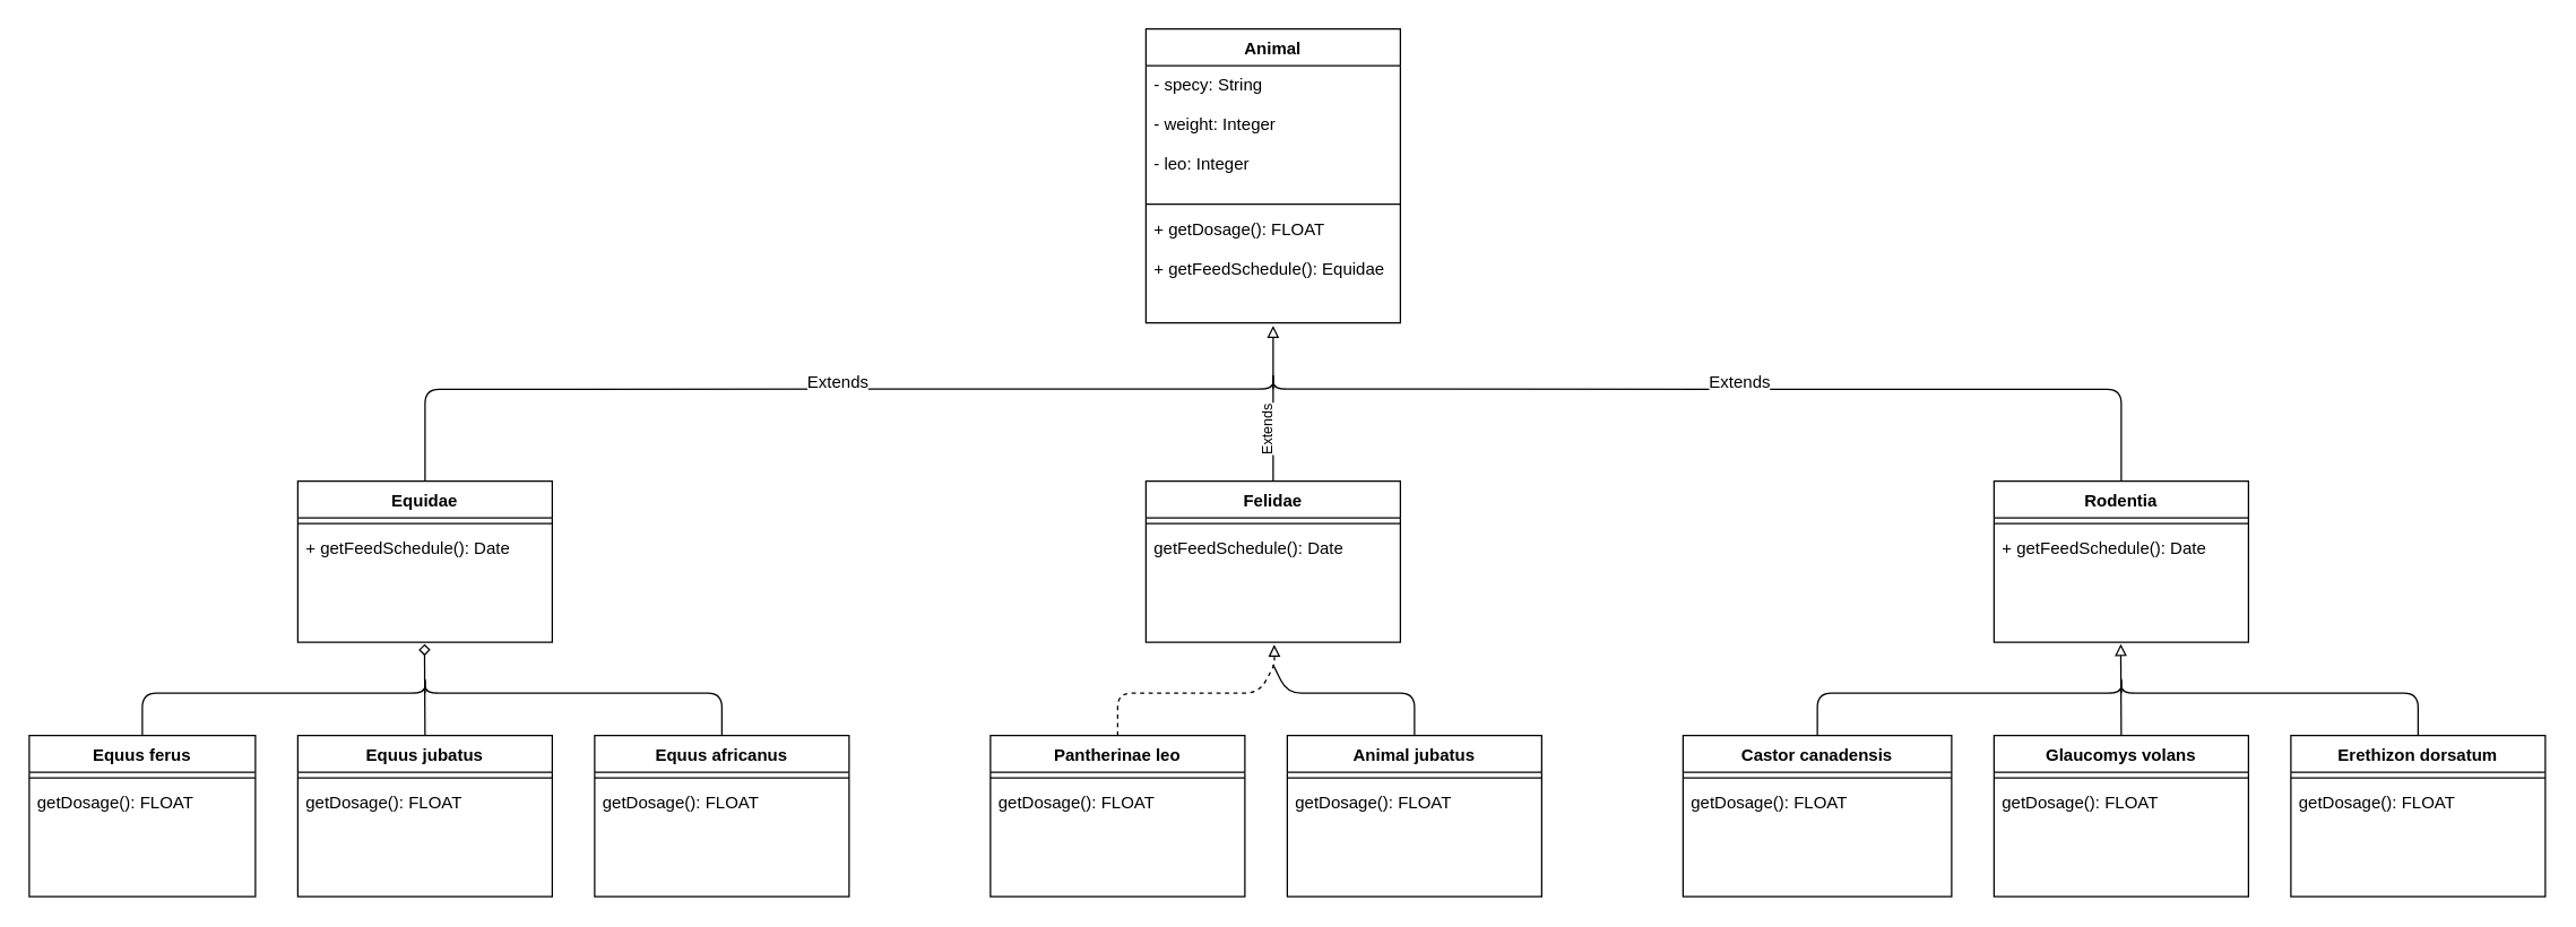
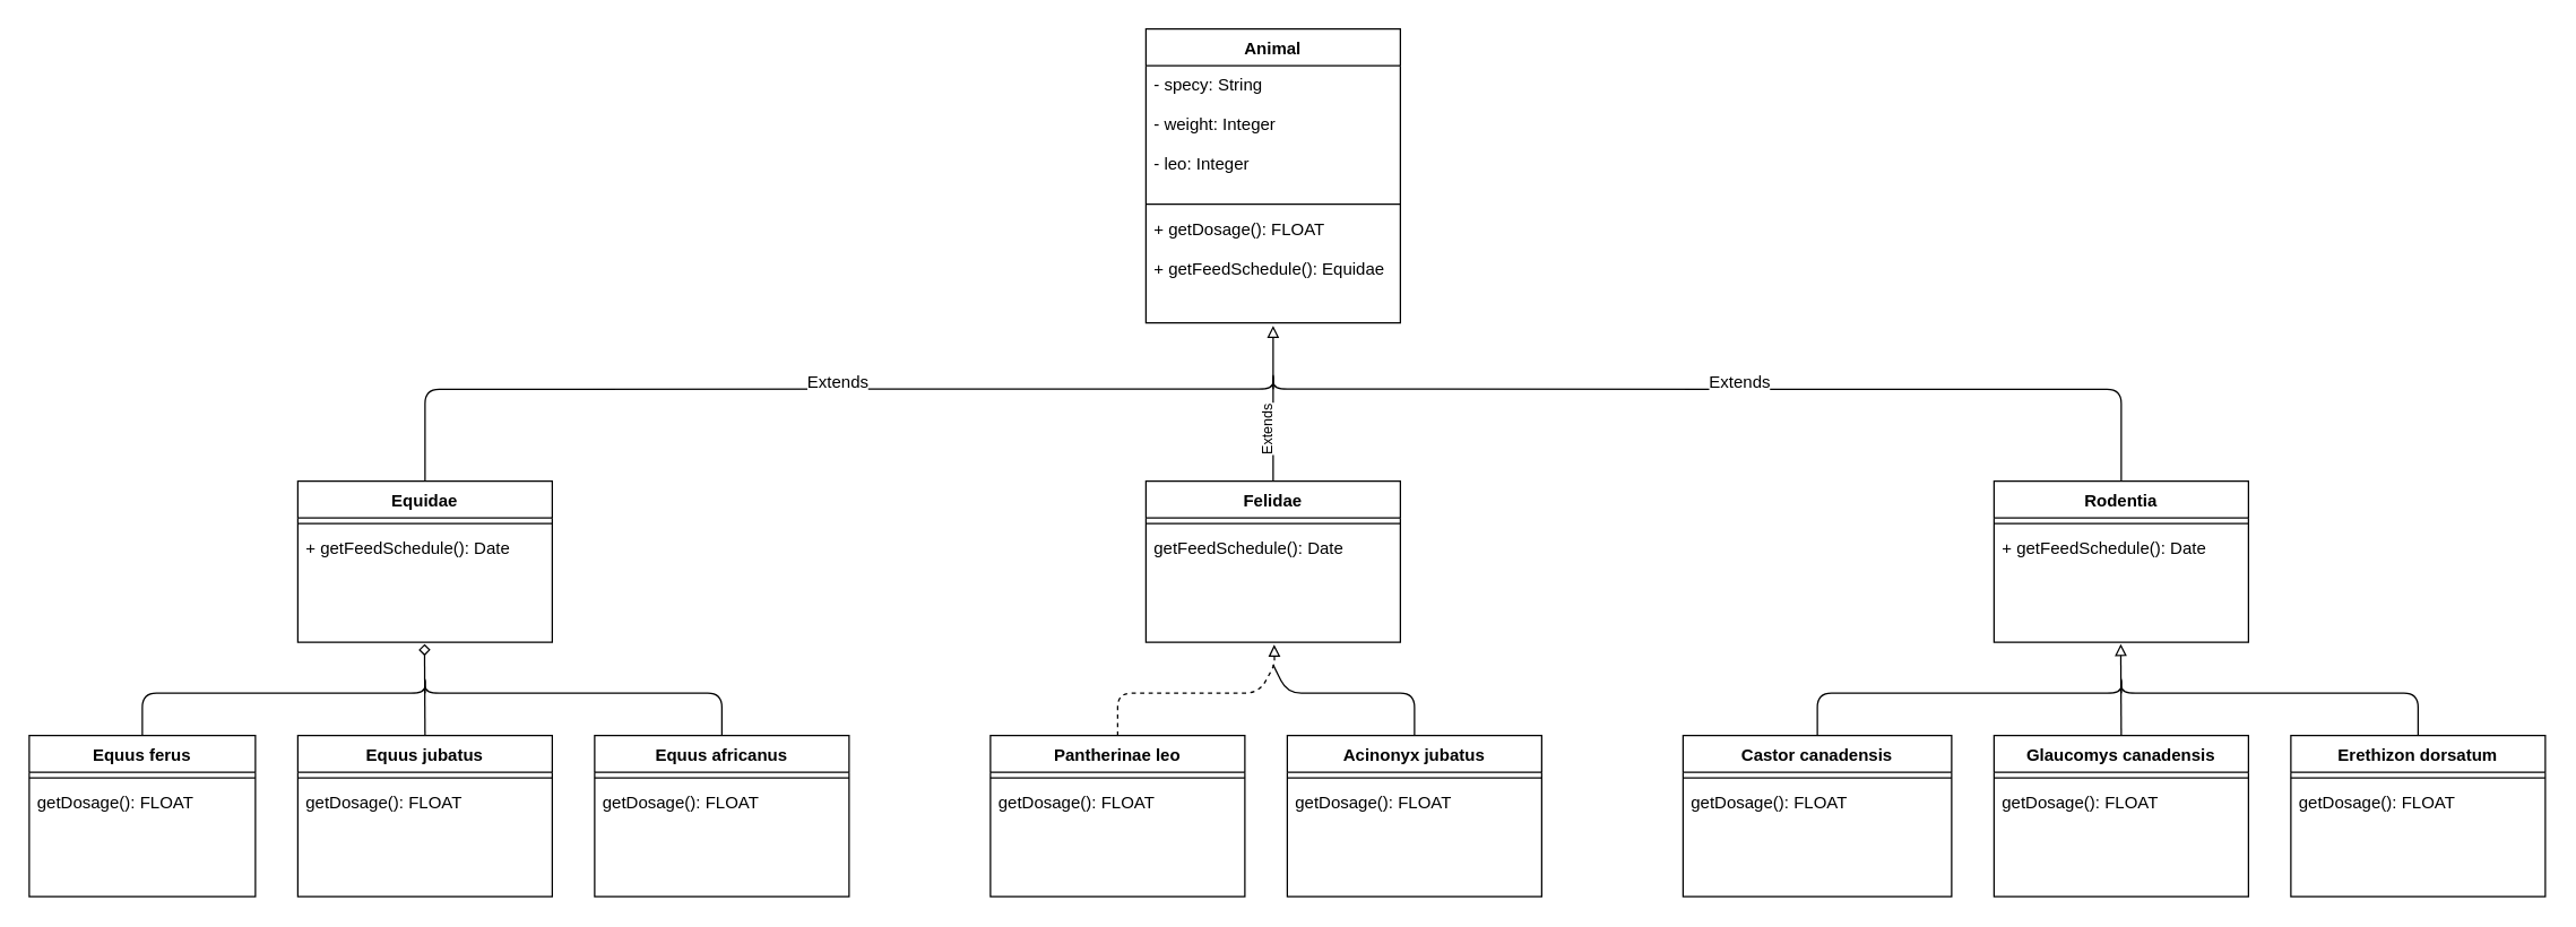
  <mxCell id="0" />
  <mxCell id="1" parent="0" />
  <mxCell id="2" value="Animal" style="swimlane;fontStyle=1;align=center;verticalAlign=top;childLayout=stackLayout;horizontal=1;startSize=26;horizontalStack=0;resizeParent=1;resizeParentMax=0;resizeLast=0;collapsible=1;marginBottom=0;labelBackgroundColor=none;fontSize=12;" parent="1" vertex="1"><mxGeometry x="810" y="20" width="180" height="208" as="geometry" /></mxCell>
  <mxCell id="3" value="- specy: String&#10;&#10;- weight: Integer&#10;&#10;- leo: Integer" style="text;strokeColor=none;fillColor=none;align=left;verticalAlign=top;spacingLeft=4;spacingRight=4;overflow=hidden;rotatable=0;points=[[0,0.5],[1,0.5]];portConstraint=eastwest;" parent="2" vertex="1"><mxGeometry y="26" width="180" height="94" as="geometry" /></mxCell>
  <mxCell id="4" value="" style="line;strokeWidth=1;fillColor=none;align=left;verticalAlign=middle;spacingTop=-1;spacingLeft=3;spacingRight=3;rotatable=0;labelPosition=right;points=[];portConstraint=eastwest;" parent="2" vertex="1"><mxGeometry y="120" width="180" height="8" as="geometry" /></mxCell>
  <mxCell id="5" value="+ getDosage(): FLOAT&#10;&#10;+ getFeedSchedule(): Equidae" style="text;strokeColor=none;fillColor=none;align=left;verticalAlign=top;spacingLeft=4;spacingRight=4;overflow=hidden;rotatable=0;points=[[0,0.5],[1,0.5]];portConstraint=eastwest;" parent="2" vertex="1"><mxGeometry y="128" width="180" height="80" as="geometry" /></mxCell>
  <mxCell id="6" value="Felidae" style="swimlane;fontStyle=1;align=center;verticalAlign=top;childLayout=stackLayout;horizontal=1;startSize=26;horizontalStack=0;resizeParent=1;resizeParentMax=0;resizeLast=0;collapsible=1;marginBottom=0;labelBackgroundColor=none;fontSize=12;" parent="1" vertex="1"><mxGeometry x="810" y="340" width="180" height="114" as="geometry" /></mxCell>
  <mxCell id="7" value="" style="line;strokeWidth=1;fillColor=none;align=left;verticalAlign=middle;spacingTop=-1;spacingLeft=3;spacingRight=3;rotatable=0;labelPosition=right;points=[];portConstraint=eastwest;" parent="6" vertex="1"><mxGeometry y="26" width="180" height="8" as="geometry" /></mxCell>
  <mxCell id="8" value="getFeedSchedule(): Date" style="text;strokeColor=none;fillColor=none;align=left;verticalAlign=top;spacingLeft=4;spacingRight=4;overflow=hidden;rotatable=0;points=[[0,0.5],[1,0.5]];portConstraint=eastwest;" parent="6" vertex="1"><mxGeometry y="34" width="180" height="80" as="geometry" /></mxCell>
  <mxCell id="9" value="Equidae" style="swimlane;fontStyle=1;align=center;verticalAlign=top;childLayout=stackLayout;horizontal=1;startSize=26;horizontalStack=0;resizeParent=1;resizeParentMax=0;resizeLast=0;collapsible=1;marginBottom=0;labelBackgroundColor=none;fontSize=12;" parent="1" vertex="1"><mxGeometry x="210" y="340" width="180" height="114" as="geometry" /></mxCell>
  <mxCell id="10" value="" style="line;strokeWidth=1;fillColor=none;align=left;verticalAlign=middle;spacingTop=-1;spacingLeft=3;spacingRight=3;rotatable=0;labelPosition=right;points=[];portConstraint=eastwest;" parent="9" vertex="1"><mxGeometry y="26" width="180" height="8" as="geometry" /></mxCell>
  <mxCell id="11" value="+ getFeedSchedule(): Date" style="text;strokeColor=none;fillColor=none;align=left;verticalAlign=top;spacingLeft=4;spacingRight=4;overflow=hidden;rotatable=0;points=[[0,0.5],[1,0.5]];portConstraint=eastwest;" parent="9" vertex="1"><mxGeometry y="34" width="180" height="80" as="geometry" /></mxCell>
  <mxCell id="12" style="rounded=1;orthogonalLoop=1;jettySize=auto;elbow=vertical;html=1;fontSize=12;endArrow=none;endFill=0;strokeColor=#000000;exitX=0.5;exitY=0;exitDx=0;exitDy=0;" parent="1" source="13" edge="1"><mxGeometry relative="1" as="geometry"><mxPoint x="300" y="490" as="targetPoint" /><Array as="points"><mxPoint x="100" y="490" /><mxPoint x="300" y="490" /><mxPoint x="300" y="480" /></Array></mxGeometry></mxCell>
  <mxCell id="13" value="Equus ferus" style="swimlane;fontStyle=1;align=center;verticalAlign=top;childLayout=stackLayout;horizontal=1;startSize=26;horizontalStack=0;resizeParent=1;resizeParentMax=0;resizeLast=0;collapsible=1;marginBottom=0;labelBackgroundColor=none;fontSize=12;" parent="1" vertex="1"><mxGeometry x="20" y="520" width="160" height="114" as="geometry" /></mxCell>
  <mxCell id="14" value="" style="line;strokeWidth=1;fillColor=none;align=left;verticalAlign=middle;spacingTop=-1;spacingLeft=3;spacingRight=3;rotatable=0;labelPosition=right;points=[];portConstraint=eastwest;" parent="13" vertex="1"><mxGeometry y="26" width="160" height="8" as="geometry" /></mxCell>
  <mxCell id="15" value="getDosage(): FLOAT" style="text;strokeColor=none;fillColor=none;align=left;verticalAlign=top;spacingLeft=4;spacingRight=4;overflow=hidden;rotatable=0;points=[[0,0.5],[1,0.5]];portConstraint=eastwest;" parent="13" vertex="1"><mxGeometry y="34" width="160" height="80" as="geometry" /></mxCell>
  <mxCell id="16" value="Equus jubatus" style="swimlane;fontStyle=1;align=center;verticalAlign=top;childLayout=stackLayout;horizontal=1;startSize=26;horizontalStack=0;resizeParent=1;resizeParentMax=0;resizeLast=0;collapsible=1;marginBottom=0;labelBackgroundColor=none;fontSize=12;" parent="1" vertex="1"><mxGeometry x="210" y="520" width="180" height="114" as="geometry" /></mxCell>
  <mxCell id="17" value="" style="line;strokeWidth=1;fillColor=none;align=left;verticalAlign=middle;spacingTop=-1;spacingLeft=3;spacingRight=3;rotatable=0;labelPosition=right;points=[];portConstraint=eastwest;" parent="16" vertex="1"><mxGeometry y="26" width="180" height="8" as="geometry" /></mxCell>
  <mxCell id="18" value="getDosage(): FLOAT" style="text;strokeColor=none;fillColor=none;align=left;verticalAlign=top;spacingLeft=4;spacingRight=4;overflow=hidden;rotatable=0;points=[[0,0.5],[1,0.5]];portConstraint=eastwest;" parent="16" vertex="1"><mxGeometry y="34" width="180" height="80" as="geometry" /></mxCell>
  <mxCell id="19" value="Equus africanus" style="swimlane;fontStyle=1;align=center;verticalAlign=top;childLayout=stackLayout;horizontal=1;startSize=26;horizontalStack=0;resizeParent=1;resizeParentMax=0;resizeLast=0;collapsible=1;marginBottom=0;labelBackgroundColor=none;fontSize=12;" parent="1" vertex="1"><mxGeometry x="420" y="520" width="180" height="114" as="geometry" /></mxCell>
  <mxCell id="20" value="" style="line;strokeWidth=1;fillColor=none;align=left;verticalAlign=middle;spacingTop=-1;spacingLeft=3;spacingRight=3;rotatable=0;labelPosition=right;points=[];portConstraint=eastwest;" parent="19" vertex="1"><mxGeometry y="26" width="180" height="8" as="geometry" /></mxCell>
  <mxCell id="21" value="getDosage(): FLOAT" style="text;strokeColor=none;fillColor=none;align=left;verticalAlign=top;spacingLeft=4;spacingRight=4;overflow=hidden;rotatable=0;points=[[0,0.5],[1,0.5]];portConstraint=eastwest;" parent="19" vertex="1"><mxGeometry y="34" width="180" height="80" as="geometry" /></mxCell>
  <mxCell id="22" value="" style="endArrow=diamond;html=1;fontSize=12;strokeColor=#000000;entryX=0.498;entryY=1.015;entryDx=0;entryDy=0;entryPerimeter=0;exitX=0.5;exitY=0;exitDx=0;exitDy=0;endFill=0;" parent="1" source="16" target="11" edge="1"><mxGeometry width="50" height="50" relative="1" as="geometry"><mxPoint x="290" y="510" as="sourcePoint" /><mxPoint x="350" y="500" as="targetPoint" /></mxGeometry></mxCell>
  <mxCell id="23" value="" style="endArrow=none;html=1;fontSize=12;strokeColor=#000000;exitX=0.5;exitY=0;exitDx=0;exitDy=0;endFill=0;" parent="1" source="19" edge="1"><mxGeometry width="50" height="50" relative="1" as="geometry"><mxPoint x="420" y="540" as="sourcePoint" /><mxPoint x="300" y="480" as="targetPoint" /><Array as="points"><mxPoint x="510" y="490" /><mxPoint x="300" y="490" /></Array></mxGeometry></mxCell>
- <mxCell id="24" value="Animal jubatus" style="swimlane;fontStyle=1;align=center;verticalAlign=top;childLayout=stackLayout;horizontal=1;startSize=26;horizontalStack=0;resizeParent=1;resizeParentMax=0;resizeLast=0;collapsible=1;marginBottom=0;labelBackgroundColor=none;fontSize=12;" parent="1" vertex="1"><mxGeometry x="910" y="520" width="180" height="114" as="geometry" /></mxCell>
+ <mxCell id="24" value="Acinonyx jubatus" style="swimlane;fontStyle=1;align=center;verticalAlign=top;childLayout=stackLayout;horizontal=1;startSize=26;horizontalStack=0;resizeParent=1;resizeParentMax=0;resizeLast=0;collapsible=1;marginBottom=0;labelBackgroundColor=none;fontSize=12;" parent="1" vertex="1"><mxGeometry x="910" y="520" width="180" height="114" as="geometry" /></mxCell>
  <mxCell id="25" value="" style="line;strokeWidth=1;fillColor=none;align=left;verticalAlign=middle;spacingTop=-1;spacingLeft=3;spacingRight=3;rotatable=0;labelPosition=right;points=[];portConstraint=eastwest;" parent="24" vertex="1"><mxGeometry y="26" width="180" height="8" as="geometry" /></mxCell>
  <mxCell id="26" value="getDosage(): FLOAT" style="text;strokeColor=none;fillColor=none;align=left;verticalAlign=top;spacingLeft=4;spacingRight=4;overflow=hidden;rotatable=0;points=[[0,0.5],[1,0.5]];portConstraint=eastwest;" parent="24" vertex="1"><mxGeometry y="34" width="180" height="80" as="geometry" /></mxCell>
  <mxCell id="27" value="Pantherinae leo" style="swimlane;fontStyle=1;align=center;verticalAlign=top;childLayout=stackLayout;horizontal=1;startSize=26;horizontalStack=0;resizeParent=1;resizeParentMax=0;resizeLast=0;collapsible=1;marginBottom=0;labelBackgroundColor=none;fontSize=12;" parent="1" vertex="1"><mxGeometry x="700" y="520" width="180" height="114" as="geometry" /></mxCell>
  <mxCell id="28" value="" style="line;strokeWidth=1;fillColor=none;align=left;verticalAlign=middle;spacingTop=-1;spacingLeft=3;spacingRight=3;rotatable=0;labelPosition=right;points=[];portConstraint=eastwest;" parent="27" vertex="1"><mxGeometry y="26" width="180" height="8" as="geometry" /></mxCell>
  <mxCell id="29" value="getDosage(): FLOAT" style="text;strokeColor=none;fillColor=none;align=left;verticalAlign=top;spacingLeft=4;spacingRight=4;overflow=hidden;rotatable=0;points=[[0,0.5],[1,0.5]];portConstraint=eastwest;" parent="27" vertex="1"><mxGeometry y="34" width="180" height="80" as="geometry" /></mxCell>
  <mxCell id="30" value="" style="endArrow=block;html=1;fontSize=12;strokeColor=#000000;exitX=0.5;exitY=0;exitDx=0;exitDy=0;entryX=0.504;entryY=1.021;entryDx=0;entryDy=0;entryPerimeter=0;endFill=0;dashed=1;" parent="1" source="27" target="8" edge="1"><mxGeometry width="50" height="50" relative="1" as="geometry"><mxPoint x="740" y="490" as="sourcePoint" /><mxPoint x="880" y="480" as="targetPoint" /><Array as="points"><mxPoint x="790" y="490" /><mxPoint x="890" y="490" /><mxPoint x="901" y="470" /></Array></mxGeometry></mxCell>
  <mxCell id="31" value="" style="endArrow=none;html=1;fontSize=12;strokeColor=#000000;exitX=0.5;exitY=0;exitDx=0;exitDy=0;endFill=0;" parent="1" source="24" edge="1"><mxGeometry width="50" height="50" relative="1" as="geometry"><mxPoint x="880" y="500" as="sourcePoint" /><mxPoint x="900" y="470" as="targetPoint" /><Array as="points"><mxPoint x="1000" y="490" /><mxPoint x="910" y="490" /></Array></mxGeometry></mxCell>
  <mxCell id="32" value="Rodentia" style="swimlane;fontStyle=1;align=center;verticalAlign=top;childLayout=stackLayout;horizontal=1;startSize=26;horizontalStack=0;resizeParent=1;resizeParentMax=0;resizeLast=0;collapsible=1;marginBottom=0;labelBackgroundColor=none;fontSize=12;" parent="1" vertex="1"><mxGeometry x="1410" y="340" width="180" height="114" as="geometry" /></mxCell>
  <mxCell id="33" value="" style="line;strokeWidth=1;fillColor=none;align=left;verticalAlign=middle;spacingTop=-1;spacingLeft=3;spacingRight=3;rotatable=0;labelPosition=right;points=[];portConstraint=eastwest;" parent="32" vertex="1"><mxGeometry y="26" width="180" height="8" as="geometry" /></mxCell>
  <mxCell id="34" value="+ getFeedSchedule(): Date" style="text;strokeColor=none;fillColor=none;align=left;verticalAlign=top;spacingLeft=4;spacingRight=4;overflow=hidden;rotatable=0;points=[[0,0.5],[1,0.5]];portConstraint=eastwest;" parent="32" vertex="1"><mxGeometry y="34" width="180" height="80" as="geometry" /></mxCell>
  <mxCell id="35" style="rounded=1;orthogonalLoop=1;jettySize=auto;elbow=vertical;html=1;fontSize=12;endArrow=none;endFill=0;strokeColor=#000000;exitX=0.5;exitY=0;exitDx=0;exitDy=0;" parent="1" source="36" edge="1"><mxGeometry relative="1" as="geometry"><mxPoint x="1500" y="490" as="targetPoint" /><Array as="points"><mxPoint x="1285" y="490" /><mxPoint x="1500" y="490" /><mxPoint x="1500" y="480" /></Array></mxGeometry></mxCell>
  <mxCell id="36" value="Castor canadensis" style="swimlane;fontStyle=1;align=center;verticalAlign=top;childLayout=stackLayout;horizontal=1;startSize=26;horizontalStack=0;resizeParent=1;resizeParentMax=0;resizeLast=0;collapsible=1;marginBottom=0;labelBackgroundColor=none;fontSize=12;" parent="1" vertex="1"><mxGeometry x="1190" y="520" width="190" height="114" as="geometry" /></mxCell>
  <mxCell id="37" value="" style="line;strokeWidth=1;fillColor=none;align=left;verticalAlign=middle;spacingTop=-1;spacingLeft=3;spacingRight=3;rotatable=0;labelPosition=right;points=[];portConstraint=eastwest;" parent="36" vertex="1"><mxGeometry y="26" width="190" height="8" as="geometry" /></mxCell>
  <mxCell id="38" value="getDosage(): FLOAT" style="text;strokeColor=none;fillColor=none;align=left;verticalAlign=top;spacingLeft=4;spacingRight=4;overflow=hidden;rotatable=0;points=[[0,0.5],[1,0.5]];portConstraint=eastwest;" parent="36" vertex="1"><mxGeometry y="34" width="190" height="80" as="geometry" /></mxCell>
- <mxCell id="39" value="Glaucomys volans" style="swimlane;fontStyle=1;align=center;verticalAlign=top;childLayout=stackLayout;horizontal=1;startSize=26;horizontalStack=0;resizeParent=1;resizeParentMax=0;resizeLast=0;collapsible=1;marginBottom=0;labelBackgroundColor=none;fontSize=12;" parent="1" vertex="1"><mxGeometry x="1410" y="520" width="180" height="114" as="geometry" /></mxCell>
+ <mxCell id="39" value="Glaucomys canadensis" style="swimlane;fontStyle=1;align=center;verticalAlign=top;childLayout=stackLayout;horizontal=1;startSize=26;horizontalStack=0;resizeParent=1;resizeParentMax=0;resizeLast=0;collapsible=1;marginBottom=0;labelBackgroundColor=none;fontSize=12;" parent="1" vertex="1"><mxGeometry x="1410" y="520" width="180" height="114" as="geometry" /></mxCell>
  <mxCell id="40" value="" style="line;strokeWidth=1;fillColor=none;align=left;verticalAlign=middle;spacingTop=-1;spacingLeft=3;spacingRight=3;rotatable=0;labelPosition=right;points=[];portConstraint=eastwest;" parent="39" vertex="1"><mxGeometry y="26" width="180" height="8" as="geometry" /></mxCell>
  <mxCell id="41" value="getDosage(): FLOAT" style="text;strokeColor=none;fillColor=none;align=left;verticalAlign=top;spacingLeft=4;spacingRight=4;overflow=hidden;rotatable=0;points=[[0,0.5],[1,0.5]];portConstraint=eastwest;" parent="39" vertex="1"><mxGeometry y="34" width="180" height="80" as="geometry" /></mxCell>
  <mxCell id="42" value="Erethizon dorsatum" style="swimlane;fontStyle=1;align=center;verticalAlign=top;childLayout=stackLayout;horizontal=1;startSize=26;horizontalStack=0;resizeParent=1;resizeParentMax=0;resizeLast=0;collapsible=1;marginBottom=0;labelBackgroundColor=none;fontSize=12;" parent="1" vertex="1"><mxGeometry x="1620" y="520" width="180" height="114" as="geometry" /></mxCell>
  <mxCell id="43" value="" style="line;strokeWidth=1;fillColor=none;align=left;verticalAlign=middle;spacingTop=-1;spacingLeft=3;spacingRight=3;rotatable=0;labelPosition=right;points=[];portConstraint=eastwest;" parent="42" vertex="1"><mxGeometry y="26" width="180" height="8" as="geometry" /></mxCell>
  <mxCell id="44" value="getDosage(): FLOAT" style="text;strokeColor=none;fillColor=none;align=left;verticalAlign=top;spacingLeft=4;spacingRight=4;overflow=hidden;rotatable=0;points=[[0,0.5],[1,0.5]];portConstraint=eastwest;" parent="42" vertex="1"><mxGeometry y="34" width="180" height="80" as="geometry" /></mxCell>
  <mxCell id="45" value="" style="endArrow=block;html=1;fontSize=12;strokeColor=#000000;entryX=0.498;entryY=1.015;entryDx=0;entryDy=0;entryPerimeter=0;exitX=0.5;exitY=0;exitDx=0;exitDy=0;endFill=0;" parent="1" source="39" target="34" edge="1"><mxGeometry width="50" height="50" relative="1" as="geometry"><mxPoint x="1490" y="510" as="sourcePoint" /><mxPoint x="1550" y="500" as="targetPoint" /></mxGeometry></mxCell>
  <mxCell id="46" value="" style="endArrow=none;html=1;fontSize=12;strokeColor=#000000;exitX=0.5;exitY=0;exitDx=0;exitDy=0;endFill=0;" parent="1" source="42" edge="1"><mxGeometry width="50" height="50" relative="1" as="geometry"><mxPoint x="1620" y="540" as="sourcePoint" /><mxPoint x="1500" y="480" as="targetPoint" /><Array as="points"><mxPoint x="1710" y="490" /><mxPoint x="1500" y="490" /></Array></mxGeometry></mxCell>
  <mxCell id="47" style="rounded=1;orthogonalLoop=1;jettySize=auto;elbow=vertical;html=1;fontSize=12;endArrow=none;endFill=0;strokeColor=#000000;exitX=0.5;exitY=0;exitDx=0;exitDy=0;" parent="1" source="9" edge="1"><mxGeometry relative="1" as="geometry"><mxPoint x="900" y="274.8" as="targetPoint" /><Array as="points"><mxPoint x="300" y="275" /><mxPoint x="900" y="274.8" /><mxPoint x="900" y="264.8" /></Array><mxPoint x="700" y="304.8" as="sourcePoint" /></mxGeometry></mxCell>
  <mxCell id="48" value="Extends" style="edgeLabel;html=1;align=center;verticalAlign=middle;resizable=0;points=[];fontSize=12;" vertex="1" connectable="0" parent="47"><mxGeometry x="0.057" y="-1" relative="1" as="geometry"><mxPoint x="-6" y="-6" as="offset" /></mxGeometry></mxCell>
  <mxCell id="49" value="" style="endArrow=block;html=1;fontSize=12;strokeColor=#000000;exitX=0.5;exitY=0;exitDx=0;exitDy=0;endFill=0;" parent="1" source="6" edge="1"><mxGeometry width="50" height="50" relative="1" as="geometry"><mxPoint x="900" y="304.8" as="sourcePoint" /><mxPoint x="900" y="230" as="targetPoint" /><Array as="points"><mxPoint x="900" y="290" /></Array></mxGeometry></mxCell>
  <mxCell id="50" value="" style="endArrow=none;html=1;fontSize=12;strokeColor=#000000;exitX=0.5;exitY=0;exitDx=0;exitDy=0;endFill=0;" parent="1" source="32" edge="1"><mxGeometry width="50" height="50" relative="1" as="geometry"><mxPoint x="1110" y="304.8" as="sourcePoint" /><mxPoint x="900" y="264.8" as="targetPoint" /><Array as="points"><mxPoint x="1500" y="275" /><mxPoint x="900" y="274.8" /></Array></mxGeometry></mxCell>
  <mxCell id="51" value="Extends" style="edgeLabel;html=1;align=center;verticalAlign=middle;resizable=0;points=[];fontSize=12;" vertex="1" connectable="0" parent="1"><mxGeometry x="1229.999" y="269.998" as="geometry" /></mxCell>
  <mxCell id="52" value="Extends" style="edgeLabel;html=1;align=center;verticalAlign=middle;resizable=0;points=[];fontSize=10;rotation=-90;labelBackgroundColor=#ffffff;" vertex="1" connectable="0" parent="1"><mxGeometry x="1239.999" y="289.998" as="geometry"><mxPoint x="-14.0" y="-344" as="offset" /></mxGeometry></mxCell>
